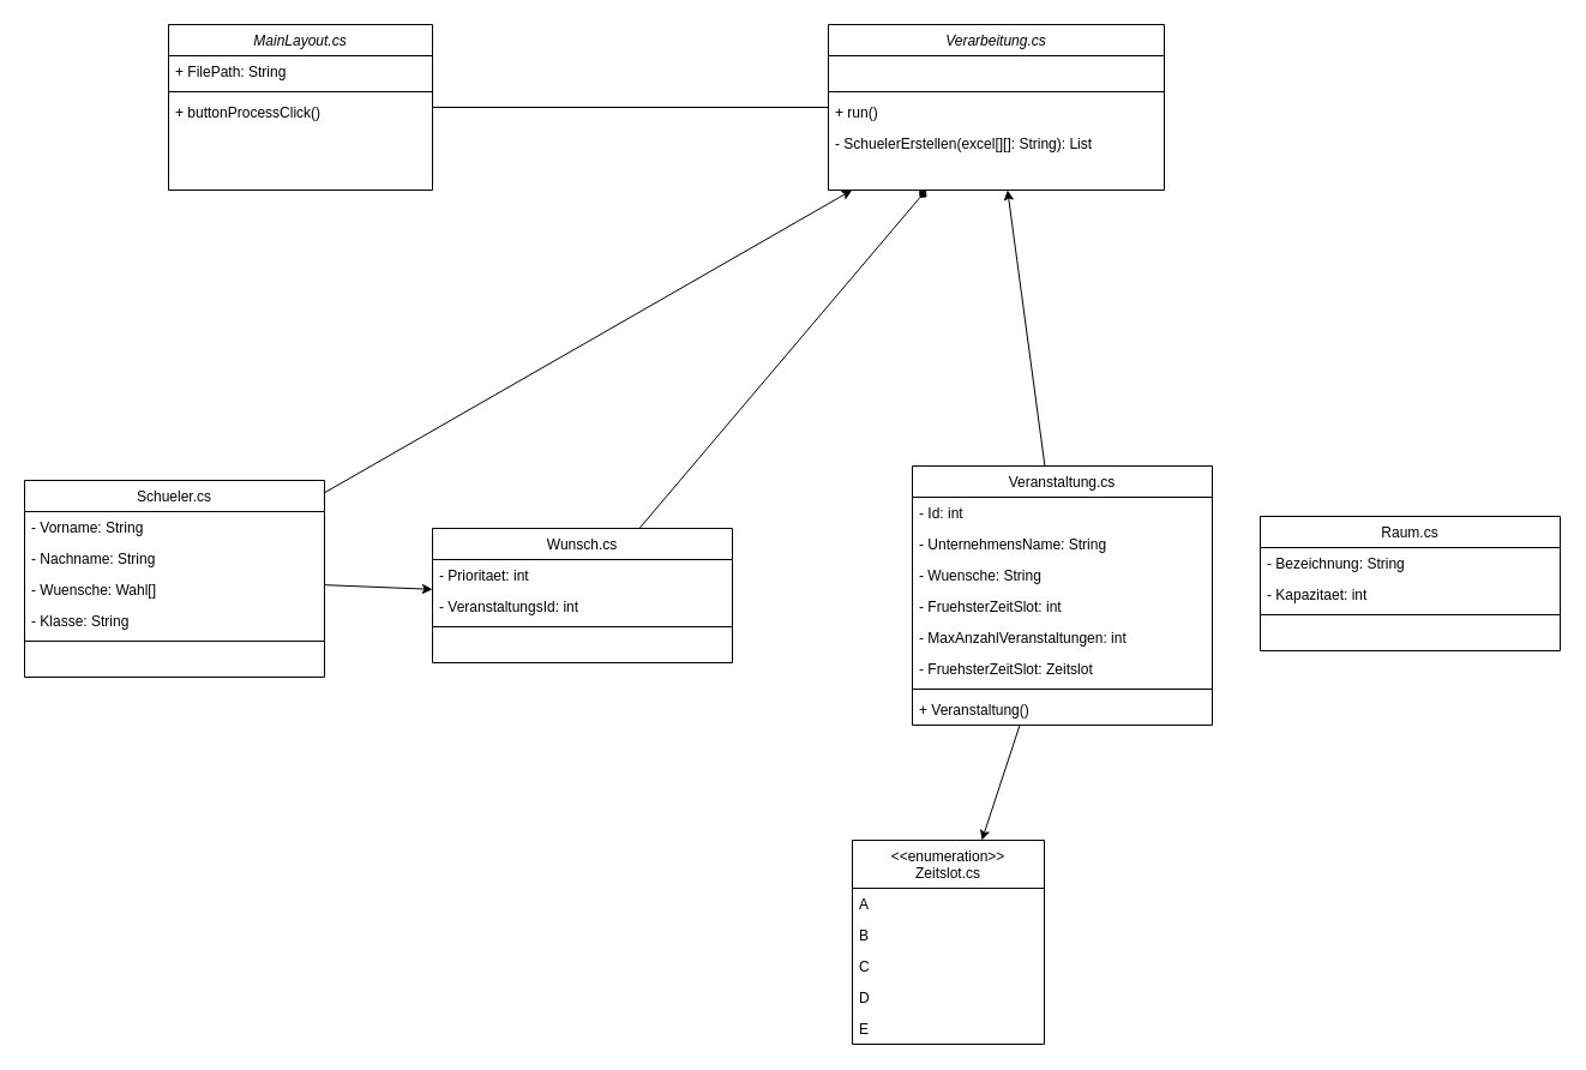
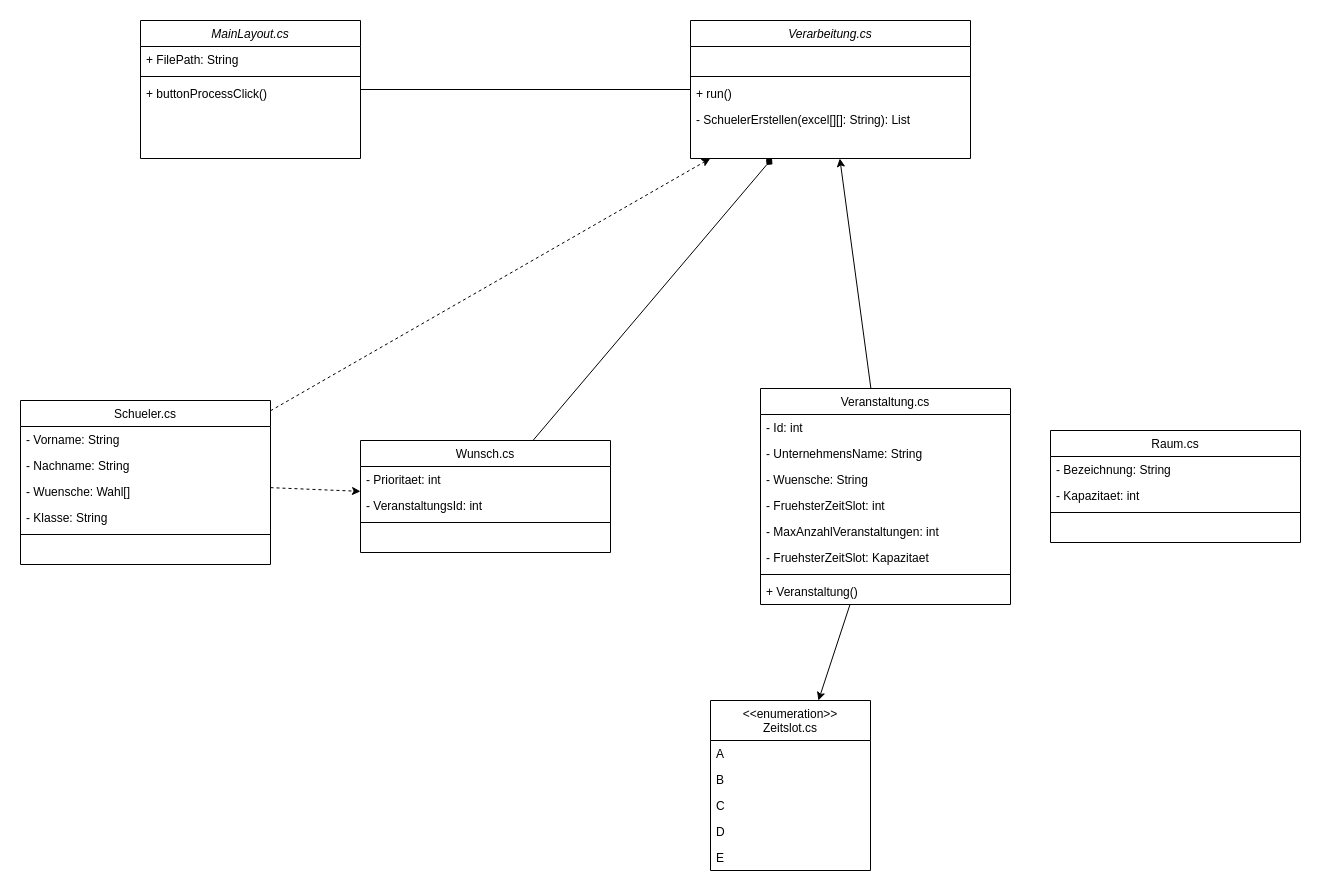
  <mxCell id="0" />
  <mxCell id="1" parent="0" />
  <mxCell id="2" value="MainLayout.cs&#10;" style="swimlane;fontStyle=2;align=center;verticalAlign=top;childLayout=stackLayout;horizontal=1;startSize=26;horizontalStack=0;resizeParent=1;resizeLast=0;collapsible=1;marginBottom=0;rounded=0;shadow=0;strokeWidth=1;" parent="1" vertex="1"><mxGeometry x="140" y="20" width="220" height="138" as="geometry"><mxRectangle x="230" y="140" width="160" height="26" as="alternateBounds" /></mxGeometry></mxCell>
  <mxCell id="3" value="+ FilePath: String" style="text;align=left;verticalAlign=top;spacingLeft=4;spacingRight=4;overflow=hidden;rotatable=0;points=[[0,0.5],[1,0.5]];portConstraint=eastwest;rounded=0;shadow=0;html=0;" parent="2" vertex="1"><mxGeometry y="26" width="220" height="26" as="geometry" /></mxCell>
  <mxCell id="4" value="" style="line;html=1;strokeWidth=1;align=left;verticalAlign=middle;spacingTop=-1;spacingLeft=3;spacingRight=3;rotatable=0;labelPosition=right;points=[];portConstraint=eastwest;" parent="2" vertex="1"><mxGeometry y="52" width="220" height="8" as="geometry" /></mxCell>
  <mxCell id="5" value="+ buttonProcessClick()" style="text;align=left;verticalAlign=top;spacingLeft=4;spacingRight=4;overflow=hidden;rotatable=0;points=[[0,0.5],[1,0.5]];portConstraint=eastwest;" parent="2" vertex="1"><mxGeometry y="60" width="220" height="26" as="geometry" /></mxCell>
  <mxCell id="6" value="Verarbeitung.cs" style="swimlane;fontStyle=2;align=center;verticalAlign=top;childLayout=stackLayout;horizontal=1;startSize=26;horizontalStack=0;resizeParent=1;resizeLast=0;collapsible=1;marginBottom=0;rounded=0;shadow=0;strokeWidth=1;" parent="1" vertex="1"><mxGeometry x="690" y="20" width="280" height="138" as="geometry"><mxRectangle x="230" y="140" width="160" height="26" as="alternateBounds" /></mxGeometry></mxCell>
  <mxCell id="7" value=" " style="text;align=left;verticalAlign=top;spacingLeft=4;spacingRight=4;overflow=hidden;rotatable=0;points=[[0,0.5],[1,0.5]];portConstraint=eastwest;rounded=0;shadow=0;html=0;" vertex="1" parent="6"><mxGeometry y="26" width="280" height="26" as="geometry" /></mxCell>
  <mxCell id="8" value="" style="line;html=1;strokeWidth=1;align=left;verticalAlign=middle;spacingTop=-1;spacingLeft=3;spacingRight=3;rotatable=0;labelPosition=right;points=[];portConstraint=eastwest;" parent="6" vertex="1"><mxGeometry y="52" width="280" height="8" as="geometry" /></mxCell>
  <mxCell id="9" value="+ run()" style="text;align=left;verticalAlign=top;spacingLeft=4;spacingRight=4;overflow=hidden;rotatable=0;points=[[0,0.5],[1,0.5]];portConstraint=eastwest;" parent="6" vertex="1"><mxGeometry y="60" width="280" height="26" as="geometry" /></mxCell>
  <mxCell id="10" value="- SchuelerErstellen(excel[][]: String): List" style="text;align=left;verticalAlign=top;spacingLeft=4;spacingRight=4;overflow=hidden;rotatable=0;points=[[0,0.5],[1,0.5]];portConstraint=eastwest;" vertex="1" parent="6"><mxGeometry y="86" width="280" height="26" as="geometry" /></mxCell>
- <mxCell id="11" value="" style="endArrow=classic;html=1;rounded=0;" edge="1" parent="1" source="21" target="6"><mxGeometry width="50" height="50" relative="1" as="geometry"><mxPoint x="426.113" y="410" as="sourcePoint" /><mxPoint x="710" y="200" as="targetPoint" /></mxGeometry></mxCell>
+ <mxCell id="11" value="" style="endArrow=classic;html=1;rounded=0;dashed=1;" edge="1" parent="1" source="21" target="6"><mxGeometry width="50" height="50" relative="1" as="geometry"><mxPoint x="426.113" y="410" as="sourcePoint" /><mxPoint x="710" y="200" as="targetPoint" /></mxGeometry></mxCell>
  <mxCell id="12" value="" style="endArrow=diamond;html=1;rounded=0;" edge="1" parent="1" source="37" target="6"><mxGeometry width="50" height="50" relative="1" as="geometry"><mxPoint x="660" y="550" as="sourcePoint" /><mxPoint x="610" y="180" as="targetPoint" /></mxGeometry></mxCell>
  <mxCell id="13" value="" style="endArrow=classic;html=1;rounded=0;" edge="1" parent="1" source="28" target="6"><mxGeometry width="50" height="50" relative="1" as="geometry"><mxPoint x="800" y="391.368" as="sourcePoint" /><mxPoint x="710" y="340" as="targetPoint" /></mxGeometry></mxCell>
- <mxCell id="14" value="" style="endArrow=classic;html=1;rounded=0;" edge="1" parent="1" source="21" target="37"><mxGeometry width="50" height="50" relative="1" as="geometry"><mxPoint x="490" y="477.455" as="sourcePoint" /><mxPoint x="550" y="474.485" as="targetPoint" /></mxGeometry></mxCell>
+ <mxCell id="14" value="" style="endArrow=classic;html=1;rounded=0;dashed=1;" edge="1" parent="1" source="21" target="37"><mxGeometry width="50" height="50" relative="1" as="geometry"><mxPoint x="490" y="477.455" as="sourcePoint" /><mxPoint x="550" y="474.485" as="targetPoint" /></mxGeometry></mxCell>
  <mxCell id="15" value="" style="endArrow=none;html=1;rounded=0;" edge="1" parent="1" source="6" target="2"><mxGeometry width="50" height="50" relative="1" as="geometry"><mxPoint x="460" y="150" as="sourcePoint" /><mxPoint x="1060" y="140" as="targetPoint" /></mxGeometry></mxCell>
  <mxCell id="16" value="Raum.cs" style="swimlane;fontStyle=0;align=center;verticalAlign=top;childLayout=stackLayout;horizontal=1;startSize=26;horizontalStack=0;resizeParent=1;resizeLast=0;collapsible=1;marginBottom=0;rounded=0;shadow=0;strokeWidth=1;" vertex="1" parent="1"><mxGeometry x="1050" y="430" width="250" height="112" as="geometry"><mxRectangle x="130" y="380" width="160" height="26" as="alternateBounds" /></mxGeometry></mxCell>
  <mxCell id="17" value="- Bezeichnung: String" style="text;align=left;verticalAlign=top;spacingLeft=4;spacingRight=4;overflow=hidden;rotatable=0;points=[[0,0.5],[1,0.5]];portConstraint=eastwest;" vertex="1" parent="16"><mxGeometry y="26" width="250" height="26" as="geometry" /></mxCell>
  <mxCell id="18" value="- Kapazitaet: int" style="text;align=left;verticalAlign=top;spacingLeft=4;spacingRight=4;overflow=hidden;rotatable=0;points=[[0,0.5],[1,0.5]];portConstraint=eastwest;" vertex="1" parent="16"><mxGeometry y="52" width="250" height="26" as="geometry" /></mxCell>
  <mxCell id="19" value="" style="line;html=1;strokeWidth=1;align=left;verticalAlign=middle;spacingTop=-1;spacingLeft=3;spacingRight=3;rotatable=0;labelPosition=right;points=[];portConstraint=eastwest;" vertex="1" parent="16"><mxGeometry y="78" width="250" height="8" as="geometry" /></mxCell>
  <mxCell id="20" value=" " style="text;align=left;verticalAlign=top;spacingLeft=4;spacingRight=4;overflow=hidden;rotatable=0;points=[[0,0.5],[1,0.5]];portConstraint=eastwest;rounded=0;shadow=0;html=0;" vertex="1" parent="16"><mxGeometry y="86" width="250" height="26" as="geometry" /></mxCell>
  <mxCell id="21" value="Schueler.cs" style="swimlane;fontStyle=0;align=center;verticalAlign=top;childLayout=stackLayout;horizontal=1;startSize=26;horizontalStack=0;resizeParent=1;resizeLast=0;collapsible=1;marginBottom=0;rounded=0;shadow=0;strokeWidth=1;" vertex="1" parent="1"><mxGeometry x="20" y="400" width="250" height="164" as="geometry"><mxRectangle x="130" y="380" width="160" height="26" as="alternateBounds" /></mxGeometry></mxCell>
  <mxCell id="22" value="- Vorname: String" style="text;align=left;verticalAlign=top;spacingLeft=4;spacingRight=4;overflow=hidden;rotatable=0;points=[[0,0.5],[1,0.5]];portConstraint=eastwest;" vertex="1" parent="21"><mxGeometry y="26" width="250" height="26" as="geometry" /></mxCell>
  <mxCell id="23" value="- Nachname: String" style="text;align=left;verticalAlign=top;spacingLeft=4;spacingRight=4;overflow=hidden;rotatable=0;points=[[0,0.5],[1,0.5]];portConstraint=eastwest;" vertex="1" parent="21"><mxGeometry y="52" width="250" height="26" as="geometry" /></mxCell>
  <mxCell id="24" value="- Wuensche: Wahl[]" style="text;align=left;verticalAlign=top;spacingLeft=4;spacingRight=4;overflow=hidden;rotatable=0;points=[[0,0.5],[1,0.5]];portConstraint=eastwest;" vertex="1" parent="21"><mxGeometry y="78" width="250" height="26" as="geometry" /></mxCell>
  <mxCell id="25" value="- Klasse: String" style="text;align=left;verticalAlign=top;spacingLeft=4;spacingRight=4;overflow=hidden;rotatable=0;points=[[0,0.5],[1,0.5]];portConstraint=eastwest;" vertex="1" parent="21"><mxGeometry y="104" width="250" height="26" as="geometry" /></mxCell>
  <mxCell id="26" value="" style="line;html=1;strokeWidth=1;align=left;verticalAlign=middle;spacingTop=-1;spacingLeft=3;spacingRight=3;rotatable=0;labelPosition=right;points=[];portConstraint=eastwest;" vertex="1" parent="21"><mxGeometry y="130" width="250" height="8" as="geometry" /></mxCell>
  <mxCell id="27" value=" " style="text;align=left;verticalAlign=top;spacingLeft=4;spacingRight=4;overflow=hidden;rotatable=0;points=[[0,0.5],[1,0.5]];portConstraint=eastwest;rounded=0;shadow=0;html=0;" vertex="1" parent="21"><mxGeometry y="138" width="250" height="26" as="geometry" /></mxCell>
  <mxCell id="28" value="Veranstaltung.cs" style="swimlane;fontStyle=0;align=center;verticalAlign=top;childLayout=stackLayout;horizontal=1;startSize=26;horizontalStack=0;resizeParent=1;resizeLast=0;collapsible=1;marginBottom=0;rounded=0;shadow=0;strokeWidth=1;" vertex="1" parent="1"><mxGeometry x="760" y="388" width="250" height="216" as="geometry"><mxRectangle x="130" y="380" width="160" height="26" as="alternateBounds" /></mxGeometry></mxCell>
  <mxCell id="29" value="- Id: int" style="text;align=left;verticalAlign=top;spacingLeft=4;spacingRight=4;overflow=hidden;rotatable=0;points=[[0,0.5],[1,0.5]];portConstraint=eastwest;" vertex="1" parent="28"><mxGeometry y="26" width="250" height="26" as="geometry" /></mxCell>
  <mxCell id="30" value="- UnternehmensName: String" style="text;align=left;verticalAlign=top;spacingLeft=4;spacingRight=4;overflow=hidden;rotatable=0;points=[[0,0.5],[1,0.5]];portConstraint=eastwest;" vertex="1" parent="28"><mxGeometry y="52" width="250" height="26" as="geometry" /></mxCell>
  <mxCell id="31" value="- Wuensche: String" style="text;align=left;verticalAlign=top;spacingLeft=4;spacingRight=4;overflow=hidden;rotatable=0;points=[[0,0.5],[1,0.5]];portConstraint=eastwest;" vertex="1" parent="28"><mxGeometry y="78" width="250" height="26" as="geometry" /></mxCell>
  <mxCell id="32" value="- FruehsterZeitSlot: int" style="text;align=left;verticalAlign=top;spacingLeft=4;spacingRight=4;overflow=hidden;rotatable=0;points=[[0,0.5],[1,0.5]];portConstraint=eastwest;" vertex="1" parent="28"><mxGeometry y="104" width="250" height="26" as="geometry" /></mxCell>
  <mxCell id="33" value="- MaxAnzahlVeranstaltungen: int" style="text;align=left;verticalAlign=top;spacingLeft=4;spacingRight=4;overflow=hidden;rotatable=0;points=[[0,0.5],[1,0.5]];portConstraint=eastwest;" vertex="1" parent="28"><mxGeometry y="130" width="250" height="26" as="geometry" /></mxCell>
- <mxCell id="34" value="- FruehsterZeitSlot: Zeitslot" style="text;align=left;verticalAlign=top;spacingLeft=4;spacingRight=4;overflow=hidden;rotatable=0;points=[[0,0.5],[1,0.5]];portConstraint=eastwest;" vertex="1" parent="28"><mxGeometry y="156" width="250" height="26" as="geometry" /></mxCell>
+ <mxCell id="34" value="- FruehsterZeitSlot: Kapazitaet" style="text;align=left;verticalAlign=top;spacingLeft=4;spacingRight=4;overflow=hidden;rotatable=0;points=[[0,0.5],[1,0.5]];portConstraint=eastwest;" vertex="1" parent="28"><mxGeometry y="156" width="250" height="26" as="geometry" /></mxCell>
  <mxCell id="35" value="" style="line;html=1;strokeWidth=1;align=left;verticalAlign=middle;spacingTop=-1;spacingLeft=3;spacingRight=3;rotatable=0;labelPosition=right;points=[];portConstraint=eastwest;" vertex="1" parent="28"><mxGeometry y="182" width="250" height="8" as="geometry" /></mxCell>
  <mxCell id="36" value="+ Veranstaltung()" style="text;align=left;verticalAlign=top;spacingLeft=4;spacingRight=4;overflow=hidden;rotatable=0;points=[[0,0.5],[1,0.5]];portConstraint=eastwest;rounded=0;shadow=0;html=0;" vertex="1" parent="28"><mxGeometry y="190" width="250" height="26" as="geometry" /></mxCell>
  <mxCell id="37" value="Wunsch.cs" style="swimlane;fontStyle=0;align=center;verticalAlign=top;childLayout=stackLayout;horizontal=1;startSize=26;horizontalStack=0;resizeParent=1;resizeLast=0;collapsible=1;marginBottom=0;rounded=0;shadow=0;strokeWidth=1;" vertex="1" parent="1"><mxGeometry x="360" y="440" width="250" height="112" as="geometry"><mxRectangle x="130" y="380" width="160" height="26" as="alternateBounds" /></mxGeometry></mxCell>
  <mxCell id="38" value="- Prioritaet: int" style="text;align=left;verticalAlign=top;spacingLeft=4;spacingRight=4;overflow=hidden;rotatable=0;points=[[0,0.5],[1,0.5]];portConstraint=eastwest;" vertex="1" parent="37"><mxGeometry y="26" width="250" height="26" as="geometry" /></mxCell>
  <mxCell id="39" value="- VeranstaltungsId: int" style="text;align=left;verticalAlign=top;spacingLeft=4;spacingRight=4;overflow=hidden;rotatable=0;points=[[0,0.5],[1,0.5]];portConstraint=eastwest;" vertex="1" parent="37"><mxGeometry y="52" width="250" height="26" as="geometry" /></mxCell>
  <mxCell id="40" value="" style="line;html=1;strokeWidth=1;align=left;verticalAlign=middle;spacingTop=-1;spacingLeft=3;spacingRight=3;rotatable=0;labelPosition=right;points=[];portConstraint=eastwest;" vertex="1" parent="37"><mxGeometry y="78" width="250" height="8" as="geometry" /></mxCell>
  <mxCell id="41" value=" " style="text;align=left;verticalAlign=top;spacingLeft=4;spacingRight=4;overflow=hidden;rotatable=0;points=[[0,0.5],[1,0.5]];portConstraint=eastwest;rounded=0;shadow=0;html=0;" vertex="1" parent="37"><mxGeometry y="86" width="250" height="26" as="geometry" /></mxCell>
  <mxCell id="42" value="&lt;&lt;enumeration&gt;&gt;&#10;Zeitslot.cs" style="swimlane;fontStyle=0;align=center;verticalAlign=top;childLayout=stackLayout;horizontal=1;startSize=40;horizontalStack=0;resizeParent=1;resizeLast=0;collapsible=1;marginBottom=0;rounded=0;shadow=0;strokeWidth=1;" vertex="1" parent="1"><mxGeometry x="710" y="700" width="160" height="170" as="geometry"><mxRectangle x="130" y="380" width="160" height="26" as="alternateBounds" /></mxGeometry></mxCell>
  <mxCell id="43" value="A" style="text;align=left;verticalAlign=top;spacingLeft=4;spacingRight=4;overflow=hidden;rotatable=0;points=[[0,0.5],[1,0.5]];portConstraint=eastwest;" vertex="1" parent="42"><mxGeometry y="40" width="160" height="26" as="geometry" /></mxCell>
  <mxCell id="44" value="B" style="text;align=left;verticalAlign=top;spacingLeft=4;spacingRight=4;overflow=hidden;rotatable=0;points=[[0,0.5],[1,0.5]];portConstraint=eastwest;" vertex="1" parent="42"><mxGeometry y="66" width="160" height="26" as="geometry" /></mxCell>
  <mxCell id="45" value="C" style="text;align=left;verticalAlign=top;spacingLeft=4;spacingRight=4;overflow=hidden;rotatable=0;points=[[0,0.5],[1,0.5]];portConstraint=eastwest;" vertex="1" parent="42"><mxGeometry y="92" width="160" height="26" as="geometry" /></mxCell>
  <mxCell id="46" value="D" style="text;align=left;verticalAlign=top;spacingLeft=4;spacingRight=4;overflow=hidden;rotatable=0;points=[[0,0.5],[1,0.5]];portConstraint=eastwest;" vertex="1" parent="42"><mxGeometry y="118" width="160" height="26" as="geometry" /></mxCell>
  <mxCell id="47" value="E" style="text;align=left;verticalAlign=top;spacingLeft=4;spacingRight=4;overflow=hidden;rotatable=0;points=[[0,0.5],[1,0.5]];portConstraint=eastwest;" vertex="1" parent="42"><mxGeometry y="144" width="160" height="26" as="geometry" /></mxCell>
  <mxCell id="48" value="" style="endArrow=classic;html=1;rounded=0;" edge="1" parent="1" source="28" target="42"><mxGeometry width="50" height="50" relative="1" as="geometry"><mxPoint x="856.422" y="554" as="sourcePoint" /><mxPoint x="600" y="680" as="targetPoint" /></mxGeometry></mxCell>
